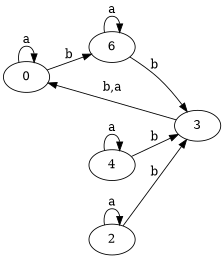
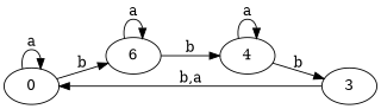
  digraph {
    d2tdocpreamble="\usetikzlibrary{automata}"
    d2tfigpreamble="\tikzstyle{every state}= [ draw=blue!50,very thick,fill=blue!20]  \tikzstyle{auto}= [fill=white]"
    rankdir=LR
    ranksep=0.5
    node [style=state]
    edge [lblstyle=auto topath="bend right"]
    n1 [label=0]
    n2 [label=6 style="state, initial"]
    n3 [label=4]
    n4 [label=3]
-   n5 [label=2 style="state, accepting"]
    n1 -> n1 [label=a topath="loop above"]
    n1 -> n2 [label=b]
    n2 -> n2 [label=a topath="loop above"]
-   n2 -> n4 [label=b]
+   n2 -> n3 [label=b]
    n3 -> n3 [label=a topath="loop above"]
    n3 -> n4 [label=b]
    n4 -> n1 [label="b,a"]
-   n5 -> n4 [label=b]
-   n5 -> n5 [label=a topath="loop above"]
  }
